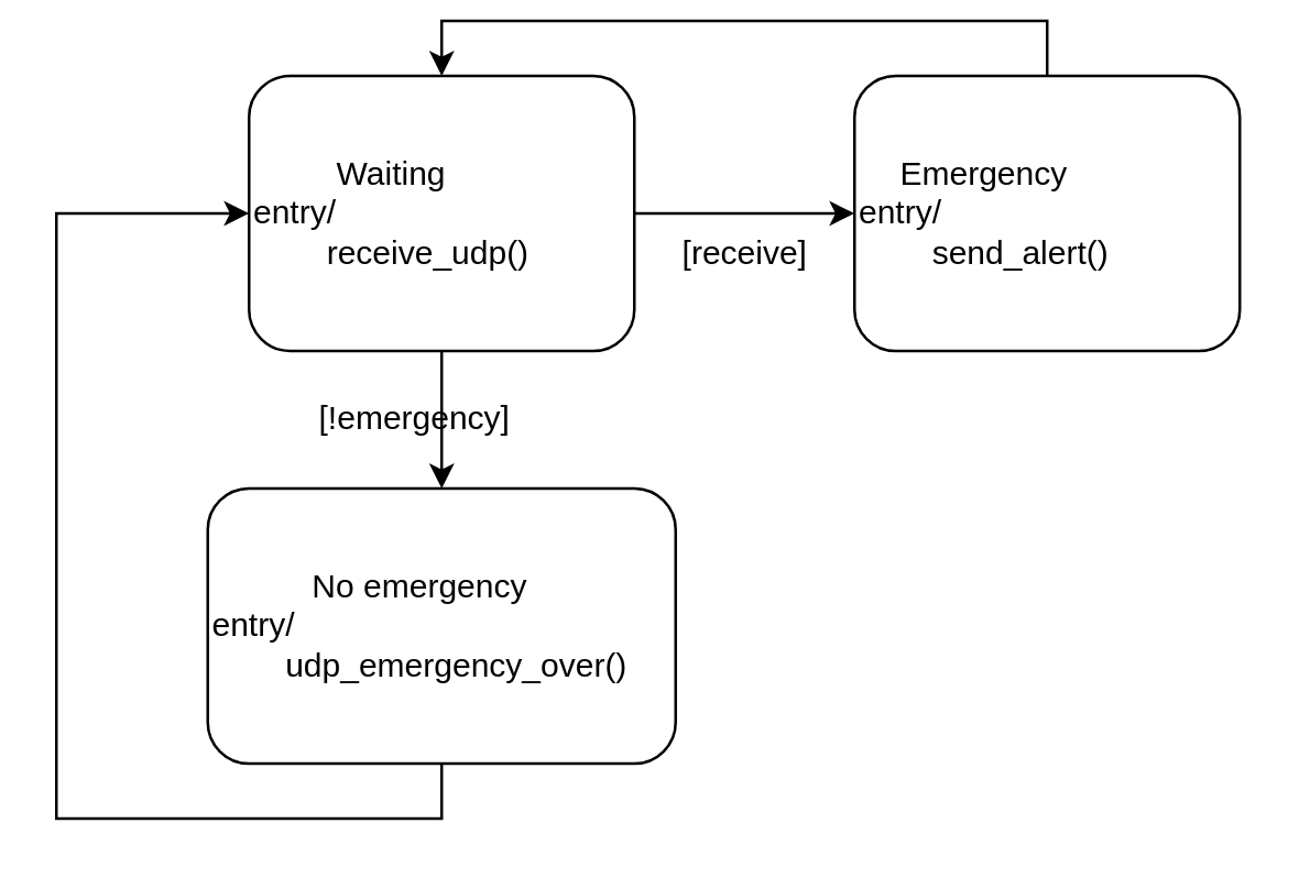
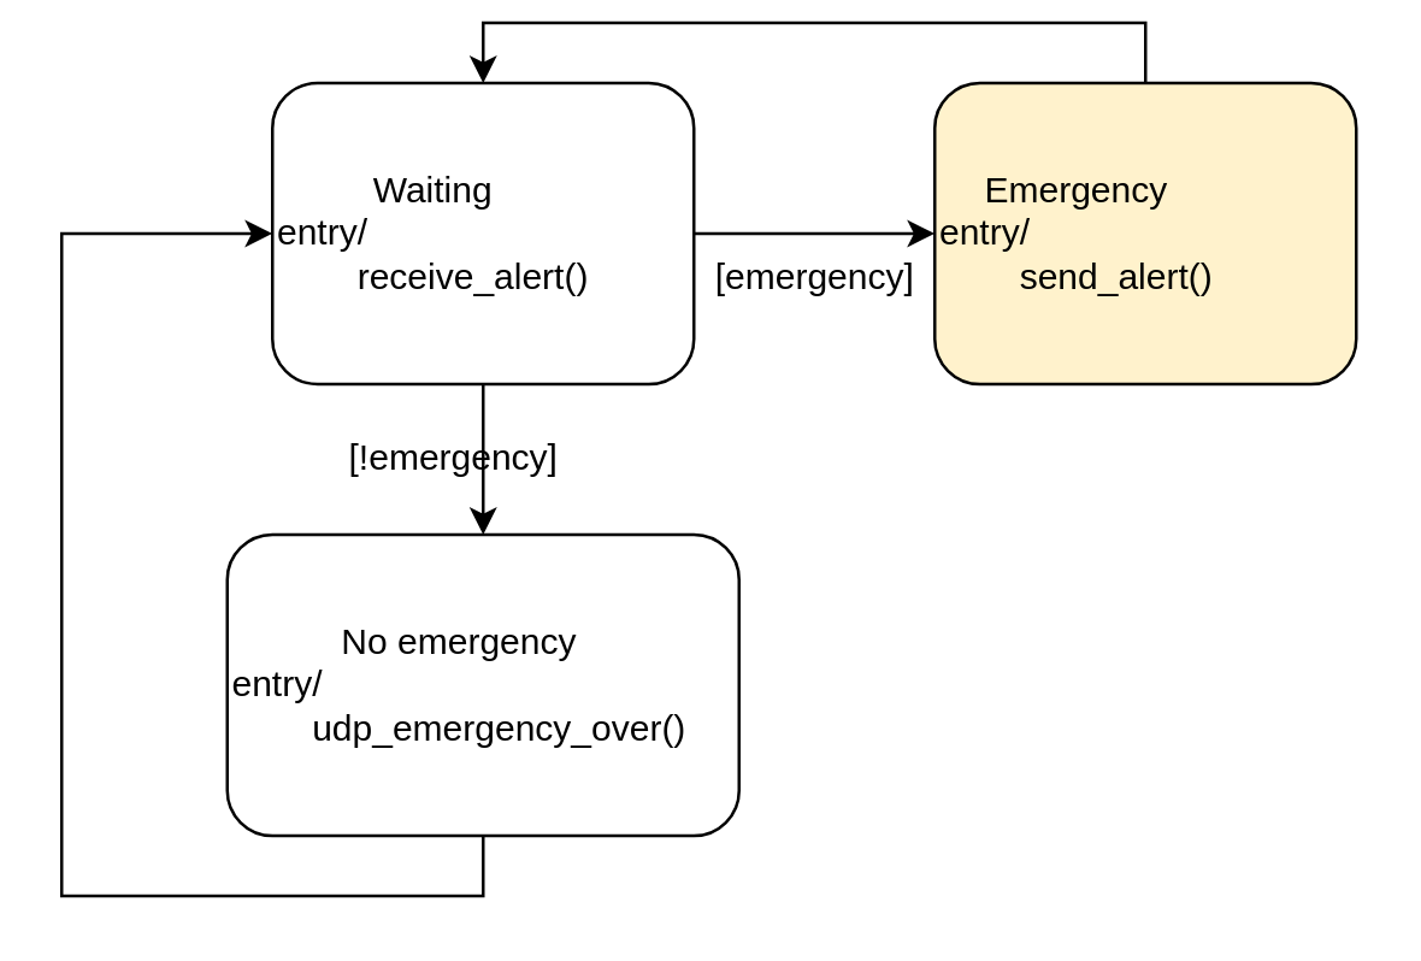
  <mxCell id="0" />
  <mxCell id="1" parent="0" />
  <mxCell id="2" style="edgeStyle=orthogonalEdgeStyle;rounded=0;orthogonalLoop=1;jettySize=auto;html=1;exitX=1;exitY=0.5;exitDx=0;exitDy=0;entryX=0;entryY=0.5;entryDx=0;entryDy=0;" edge="1" parent="1" source="4" target="8"><mxGeometry relative="1" as="geometry" /></mxCell>
  <mxCell id="3" style="edgeStyle=orthogonalEdgeStyle;rounded=0;orthogonalLoop=1;jettySize=auto;html=1;exitX=0.5;exitY=1;exitDx=0;exitDy=0;entryX=0.5;entryY=0;entryDx=0;entryDy=0;" edge="1" parent="1" source="4" target="6"><mxGeometry relative="1" as="geometry" /></mxCell>
- <mxCell id="4" value="&lt;div align=&quot;center&quot;&gt;Waiting&lt;/div&gt;&lt;div align=&quot;left&quot;&gt;entry/&lt;/div&gt;&lt;div align=&quot;left&quot;&gt;&lt;span style=&quot;white-space: pre;&quot;&gt;&#09;&lt;/span&gt;receive_udp()&lt;br&gt;&lt;/div&gt;" style="rounded=1;whiteSpace=wrap;html=1;align=left;" vertex="1" parent="1"><mxGeometry x="90" y="20" width="140" height="100" as="geometry" /></mxCell>
+ <mxCell id="4" value="&lt;div align=&quot;center&quot;&gt;Waiting&lt;/div&gt;&lt;div align=&quot;left&quot;&gt;entry/&lt;/div&gt;&lt;div align=&quot;left&quot;&gt;&lt;span style=&quot;white-space: pre;&quot;&gt;&#09;&lt;/span&gt;receive_alert()&lt;br&gt;&lt;/div&gt;" style="rounded=1;whiteSpace=wrap;html=1;align=left;" vertex="1" parent="1"><mxGeometry x="90" y="20" width="140" height="100" as="geometry" /></mxCell>
  <mxCell id="5" style="edgeStyle=orthogonalEdgeStyle;rounded=0;orthogonalLoop=1;jettySize=auto;html=1;exitX=0.5;exitY=1;exitDx=0;exitDy=0;entryX=0;entryY=0.5;entryDx=0;entryDy=0;" edge="1" parent="1" source="6" target="4"><mxGeometry relative="1" as="geometry"><Array as="points"><mxPoint x="160" y="290" /><mxPoint x="20" y="290" /><mxPoint x="20" y="70" /></Array></mxGeometry></mxCell>
  <mxCell id="6" value="&lt;div align=&quot;center&quot;&gt;No emergency&lt;br&gt;&lt;/div&gt;&lt;div align=&quot;left&quot;&gt;entry/&lt;/div&gt;&lt;div align=&quot;left&quot;&gt;&lt;span style=&quot;white-space: pre;&quot;&gt;&#09;udp_emergency_over&lt;/span&gt;()&lt;br&gt;&lt;/div&gt;" style="rounded=1;whiteSpace=wrap;html=1;align=left;" vertex="1" parent="1"><mxGeometry x="75" y="170" width="170" height="100" as="geometry" /></mxCell>
  <mxCell id="7" style="edgeStyle=orthogonalEdgeStyle;rounded=0;orthogonalLoop=1;jettySize=auto;html=1;exitX=0.5;exitY=0;exitDx=0;exitDy=0;entryX=0.5;entryY=0;entryDx=0;entryDy=0;" edge="1" parent="1" source="8" target="4"><mxGeometry relative="1" as="geometry" /></mxCell>
- <mxCell id="8" value="&lt;div align=&quot;center&quot;&gt;Emergency&lt;/div&gt;&lt;div align=&quot;left&quot;&gt;entry/&lt;/div&gt;&lt;div align=&quot;left&quot;&gt;&lt;span style=&quot;white-space: pre;&quot;&gt;&#09;send_alert&lt;/span&gt;()&lt;br&gt;&lt;/div&gt;" style="rounded=1;whiteSpace=wrap;html=1;align=left;" vertex="1" parent="1"><mxGeometry x="310" y="20" width="140" height="100" as="geometry" /></mxCell>
- <mxCell id="9" value="[receive]" style="text;html=1;align=center;verticalAlign=middle;resizable=0;points=[];autosize=1;strokeColor=none;fillColor=none;" vertex="1" parent="1"><mxGeometry x="225" y="70" width="90" height="30" as="geometry" /></mxCell>
+ <mxCell id="8" value="&lt;div align=&quot;center&quot;&gt;Emergency&lt;/div&gt;&lt;div align=&quot;left&quot;&gt;entry/&lt;/div&gt;&lt;div align=&quot;left&quot;&gt;&lt;span style=&quot;white-space: pre;&quot;&gt;&#09;send_alert&lt;/span&gt;()&lt;br&gt;&lt;/div&gt;" style="rounded=1;whiteSpace=wrap;html=1;align=left;fillColor=#fff2cc;" vertex="1" parent="1"><mxGeometry x="310" y="20" width="140" height="100" as="geometry" /></mxCell>
+ <mxCell id="9" value="[emergency]" style="text;html=1;align=center;verticalAlign=middle;resizable=0;points=[];autosize=1;strokeColor=none;fillColor=none;" vertex="1" parent="1"><mxGeometry x="225" y="70" width="90" height="30" as="geometry" /></mxCell>
  <mxCell id="10" value="[!emergency]" style="text;html=1;align=center;verticalAlign=middle;resizable=0;points=[];autosize=1;strokeColor=none;fillColor=none;" vertex="1" parent="1"><mxGeometry x="105" y="130" width="90" height="30" as="geometry" /></mxCell>
